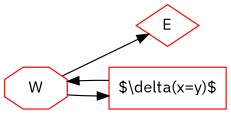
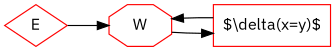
  digraph {
    fontname="IBM Plex Sans"
    rankdir=LR
    node [color=red fontname="IBM Plex Sans"]
    edge [fontname="IBM Plex Sans"]
    W [shape=octagon]
    E [shape=diamond]
    n3 [label="$\\delta(x=y)$" shape=rect]
-   W -> E
+   E -> W
    W -> n3
    n3 -> W
  }
